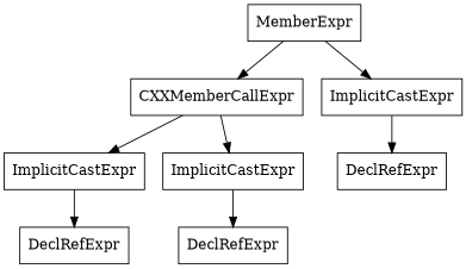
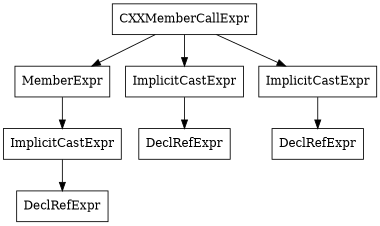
  digraph {
    node [shape=record]
    n1 [label="{CXXMemberCallExpr}"]
    n2 [label="{MemberExpr}"]
    n3 [label="{ImplicitCastExpr}"]
    n4 [label="{ImplicitCastExpr}"]
    n5 [label="{ImplicitCastExpr}"]
    n6 [label="{DeclRefExpr}"]
    n7 [label="{DeclRefExpr}"]
    n8 [label="{DeclRefExpr}"]
-   n2 -> n1
+   n1 -> n2
    n1 -> n3
    n1 -> n4
    n2 -> n5
    n3 -> n6
    n4 -> n7
    n5 -> n8
  }
